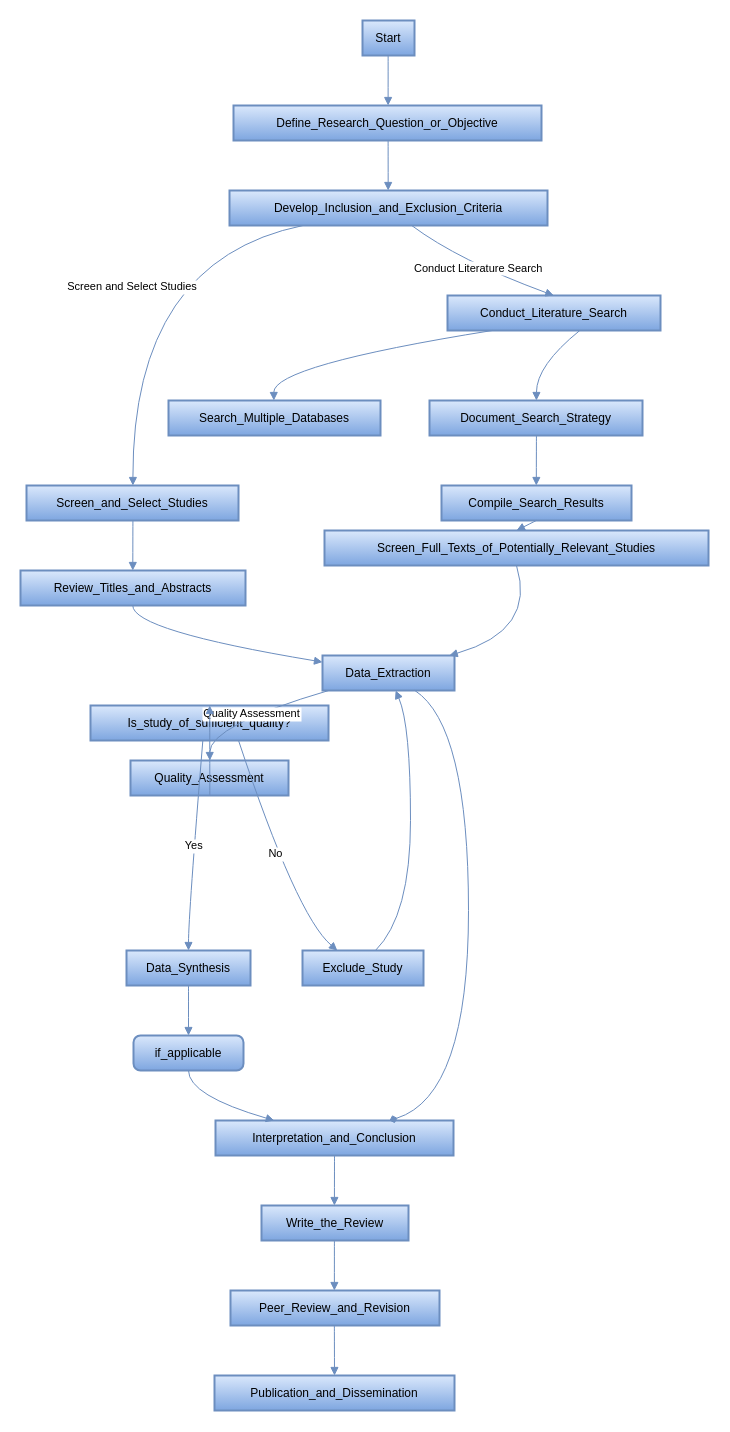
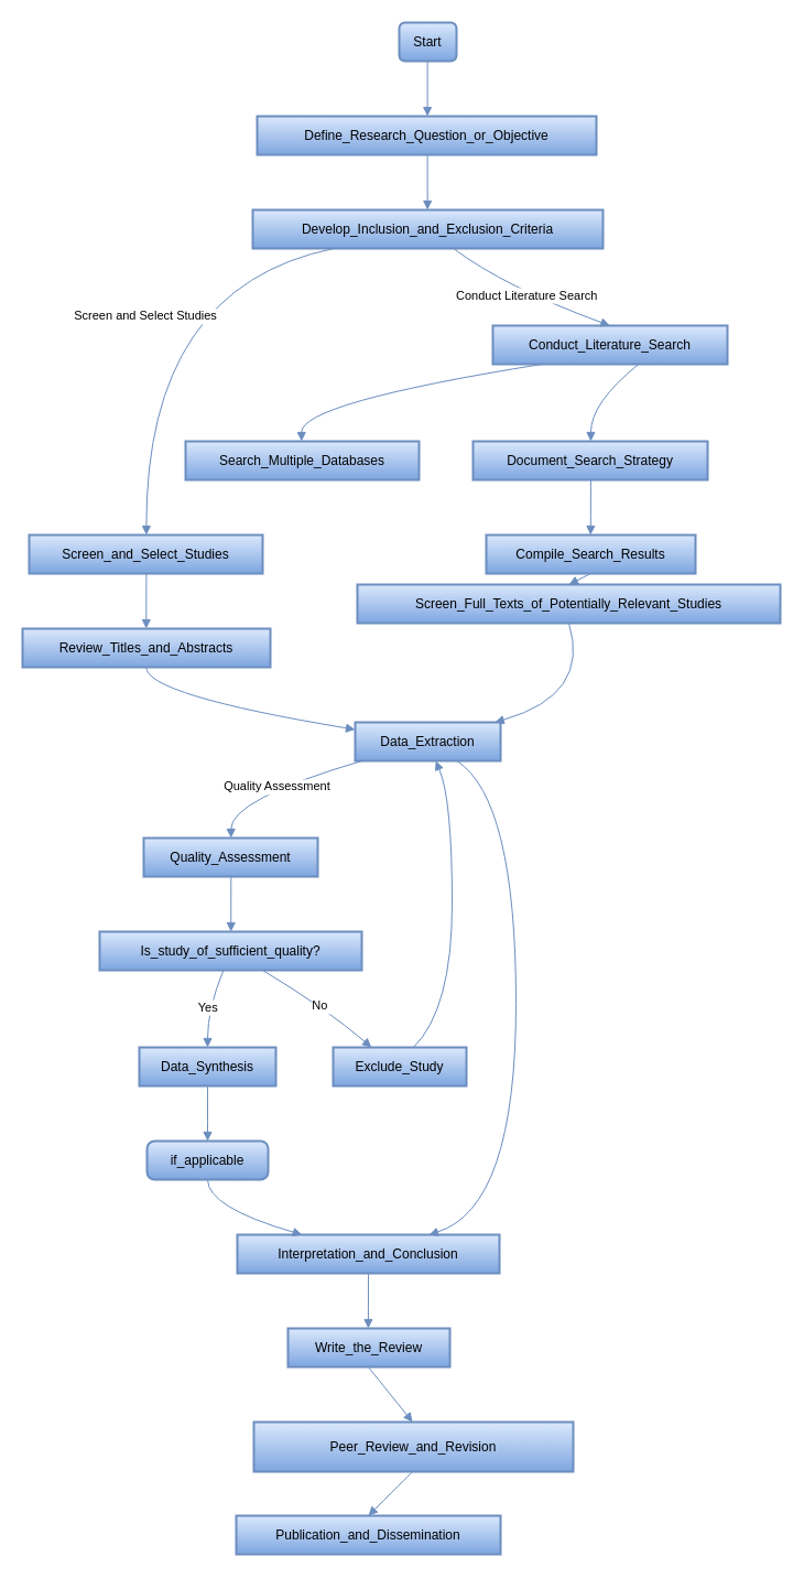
  <mxCell id="0" />
  <mxCell id="1" parent="0" />
- <mxCell id="2" value="Start" style="whiteSpace=wrap;strokeWidth=2;fillColor=#dae8fc;strokeColor=#6c8ebf;gradientColor=#7ea6e0;" vertex="1" parent="1"><mxGeometry x="362" y="20" width="52" height="35" as="geometry" /></mxCell>
+ <mxCell id="2" value="Start" style="whiteSpace=wrap;strokeWidth=2;fillColor=#dae8fc;strokeColor=#6c8ebf;gradientColor=#7ea6e0;rounded=1;" vertex="1" parent="1"><mxGeometry x="362" y="20" width="52" height="35" as="geometry" /></mxCell>
  <mxCell id="3" value="Define_Research_Question_or_Objective" style="whiteSpace=wrap;strokeWidth=2;fillColor=#dae8fc;strokeColor=#6c8ebf;gradientColor=#7ea6e0;" vertex="1" parent="1"><mxGeometry x="233" y="105" width="308" height="35" as="geometry" /></mxCell>
  <mxCell id="4" value="Develop_Inclusion_and_Exclusion_Criteria" style="whiteSpace=wrap;strokeWidth=2;fillColor=#dae8fc;strokeColor=#6c8ebf;gradientColor=#7ea6e0;" vertex="1" parent="1"><mxGeometry x="229" y="190" width="318" height="35" as="geometry" /></mxCell>
  <mxCell id="5" value="Conduct_Literature_Search" style="whiteSpace=wrap;strokeWidth=2;fillColor=#dae8fc;strokeColor=#6c8ebf;gradientColor=#7ea6e0;" vertex="1" parent="1"><mxGeometry x="447" y="295" width="213" height="35" as="geometry" /></mxCell>
  <mxCell id="6" value="Screen_and_Select_Studies" style="whiteSpace=wrap;strokeWidth=2;fillColor=#dae8fc;strokeColor=#6c8ebf;gradientColor=#7ea6e0;" vertex="1" parent="1"><mxGeometry x="26" y="485" width="212" height="35" as="geometry" /></mxCell>
  <mxCell id="7" value="Document_Search_Strategy" style="whiteSpace=wrap;strokeWidth=2;fillColor=#dae8fc;strokeColor=#6c8ebf;gradientColor=#7ea6e0;" vertex="1" parent="1"><mxGeometry x="429" y="400" width="213" height="35" as="geometry" /></mxCell>
  <mxCell id="8" value="Search_Multiple_Databases" style="whiteSpace=wrap;strokeWidth=2;fillColor=#dae8fc;strokeColor=#6c8ebf;gradientColor=#7ea6e0;" vertex="1" parent="1"><mxGeometry x="168" y="400" width="212" height="35" as="geometry" /></mxCell>
  <mxCell id="9" value="Compile_Search_Results" style="whiteSpace=wrap;strokeWidth=2;fillColor=#dae8fc;strokeColor=#6c8ebf;gradientColor=#7ea6e0;" vertex="1" parent="1"><mxGeometry x="441" y="485" width="190" height="35" as="geometry" /></mxCell>
  <mxCell id="10" value="Screen_Full_Texts_of_Potentially_Relevant_Studies" style="whiteSpace=wrap;strokeWidth=2;fillColor=#dae8fc;strokeColor=#6c8ebf;gradientColor=#7ea6e0;" vertex="1" parent="1"><mxGeometry x="324" y="530" width="384" height="35" as="geometry" /></mxCell>
  <mxCell id="11" value="Review_Titles_and_Abstracts" style="whiteSpace=wrap;strokeWidth=2;fillColor=#dae8fc;strokeColor=#6c8ebf;gradientColor=#7ea6e0;" vertex="1" parent="1"><mxGeometry x="20" y="570" width="225" height="35" as="geometry" /></mxCell>
  <mxCell id="12" value="Data_Extraction" style="whiteSpace=wrap;strokeWidth=2;fillColor=#dae8fc;strokeColor=#6c8ebf;gradientColor=#7ea6e0;" vertex="1" parent="1"><mxGeometry x="322" y="655" width="132" height="35" as="geometry" /></mxCell>
  <mxCell id="13" value="Quality_Assessment" style="whiteSpace=wrap;strokeWidth=2;fillColor=#dae8fc;strokeColor=#6c8ebf;gradientColor=#7ea6e0;" vertex="1" parent="1"><mxGeometry x="130" y="760" width="158" height="35" as="geometry" /></mxCell>
- <mxCell id="14" value="Is_study_of_sufficient_quality?" style="whiteSpace=wrap;strokeWidth=2;fillColor=#dae8fc;strokeColor=#6c8ebf;gradientColor=#7ea6e0;" vertex="1" parent="1"><mxGeometry x="90" y="705" width="238" height="35" as="geometry" /></mxCell>
+ <mxCell id="14" value="Is_study_of_sufficient_quality?" style="whiteSpace=wrap;strokeWidth=2;fillColor=#dae8fc;strokeColor=#6c8ebf;gradientColor=#7ea6e0;" vertex="1" parent="1"><mxGeometry x="90" y="845" width="238" height="35" as="geometry" /></mxCell>
  <mxCell id="15" value="Data_Synthesis" style="whiteSpace=wrap;strokeWidth=2;fillColor=#dae8fc;strokeColor=#6c8ebf;gradientColor=#7ea6e0;" vertex="1" parent="1"><mxGeometry x="126" y="950" width="124" height="35" as="geometry" /></mxCell>
  <mxCell id="16" value="Exclude_Study" style="whiteSpace=wrap;strokeWidth=2;fillColor=#dae8fc;strokeColor=#6c8ebf;gradientColor=#7ea6e0;" vertex="1" parent="1"><mxGeometry x="302" y="950" width="121" height="35" as="geometry" /></mxCell>
  <mxCell id="17" value="if_applicable" style="rounded=1;absoluteArcSize=1;arcSize=14;whiteSpace=wrap;strokeWidth=2;fillColor=#dae8fc;strokeColor=#6c8ebf;gradientColor=#7ea6e0;" vertex="1" parent="1"><mxGeometry x="133" y="1035" width="110" height="35" as="geometry" /></mxCell>
  <mxCell id="18" value="Interpretation_and_Conclusion" style="whiteSpace=wrap;strokeWidth=2;fillColor=#dae8fc;strokeColor=#6c8ebf;gradientColor=#7ea6e0;" vertex="1" parent="1"><mxGeometry x="215" y="1120" width="238" height="35" as="geometry" /></mxCell>
  <mxCell id="19" value="Write_the_Review" style="whiteSpace=wrap;strokeWidth=2;fillColor=#dae8fc;strokeColor=#6c8ebf;gradientColor=#7ea6e0;" vertex="1" parent="1"><mxGeometry x="261" y="1205" width="147" height="35" as="geometry" /></mxCell>
- <mxCell id="20" value="Peer_Review_and_Revision" style="whiteSpace=wrap;strokeWidth=2;fillColor=#dae8fc;strokeColor=#6c8ebf;gradientColor=#7ea6e0;" vertex="1" parent="1"><mxGeometry x="230" y="1290" width="209" height="35" as="geometry" /></mxCell>
+ <mxCell id="20" value="Peer_Review_and_Revision" style="whiteSpace=wrap;strokeWidth=2;fillColor=#dae8fc;strokeColor=#6c8ebf;gradientColor=#7ea6e0;" vertex="1" parent="1"><mxGeometry x="230" y="1290" width="290" height="45" as="geometry" /></mxCell>
  <mxCell id="21" value="Publication_and_Dissemination" style="whiteSpace=wrap;strokeWidth=2;fillColor=#dae8fc;strokeColor=#6c8ebf;gradientColor=#7ea6e0;" vertex="1" parent="1"><mxGeometry x="214" y="1375" width="240" height="35" as="geometry" /></mxCell>
  <mxCell id="22" value="" style="curved=1;startArrow=none;endArrow=block;exitX=0.493;exitY=1;entryX=0.502;entryY=0;rounded=0;fillColor=#dae8fc;strokeColor=#6c8ebf;gradientColor=#7ea6e0;" edge="1" parent="1" source="2" target="3"><mxGeometry relative="1" as="geometry"><Array as="points" /></mxGeometry></mxCell>
  <mxCell id="23" value="" style="curved=1;startArrow=none;endArrow=block;exitX=0.502;exitY=1;entryX=0.499;entryY=0;rounded=0;fillColor=#dae8fc;strokeColor=#6c8ebf;gradientColor=#7ea6e0;" edge="1" parent="1" source="3" target="4"><mxGeometry relative="1" as="geometry"><Array as="points" /></mxGeometry></mxCell>
  <mxCell id="24" value="Conduct Literature Search" style="curved=1;startArrow=none;endArrow=block;exitX=0.573;exitY=1;entryX=0.499;entryY=0;rounded=0;fillColor=#dae8fc;strokeColor=#6c8ebf;gradientColor=#7ea6e0;" edge="1" parent="1" source="4" target="5"><mxGeometry relative="1" as="geometry"><Array as="points"><mxPoint x="458" y="260" /></Array></mxGeometry></mxCell>
  <mxCell id="25" value="Screen and Select Studies" style="curved=1;startArrow=none;endArrow=block;exitX=0.231;exitY=1;entryX=0.502;entryY=0;rounded=0;fillColor=#dae8fc;strokeColor=#6c8ebf;gradientColor=#7ea6e0;" edge="1" parent="1" source="4" target="6"><mxGeometry relative="1" as="geometry"><Array as="points"><mxPoint x="132" y="260" /></Array></mxGeometry></mxCell>
  <mxCell id="26" value="" style="curved=1;startArrow=none;endArrow=block;exitX=0.621;exitY=1;entryX=0.502;entryY=0;rounded=0;fillColor=#dae8fc;strokeColor=#6c8ebf;gradientColor=#7ea6e0;" edge="1" parent="1" source="5" target="7"><mxGeometry relative="1" as="geometry"><Array as="points"><mxPoint x="536" y="365" /></Array></mxGeometry></mxCell>
  <mxCell id="27" value="" style="curved=1;startArrow=none;endArrow=block;exitX=0.21;exitY=1;entryX=0.497;entryY=0;rounded=0;fillColor=#dae8fc;strokeColor=#6c8ebf;gradientColor=#7ea6e0;" edge="1" parent="1" source="5" target="8"><mxGeometry relative="1" as="geometry"><Array as="points"><mxPoint x="273" y="365" /></Array></mxGeometry></mxCell>
  <mxCell id="28" value="" style="curved=1;startArrow=none;endArrow=block;exitX=0.502;exitY=1;entryX=0.499;entryY=0;rounded=0;fillColor=#dae8fc;strokeColor=#6c8ebf;gradientColor=#7ea6e0;" edge="1" parent="1" source="7" target="9"><mxGeometry relative="1" as="geometry"><Array as="points" /></mxGeometry></mxCell>
  <mxCell id="29" value="" style="curved=1;startArrow=none;endArrow=block;exitX=0.499;exitY=1;entryX=0.5;entryY=0;rounded=0;fillColor=#dae8fc;strokeColor=#6c8ebf;gradientColor=#7ea6e0;" edge="1" parent="1" source="9" target="10"><mxGeometry relative="1" as="geometry"><Array as="points" /></mxGeometry></mxCell>
  <mxCell id="30" value="" style="curved=1;startArrow=none;endArrow=block;exitX=0.502;exitY=1;entryX=0.499;entryY=0;rounded=0;fillColor=#dae8fc;strokeColor=#6c8ebf;gradientColor=#7ea6e0;" edge="1" parent="1" source="6" target="11"><mxGeometry relative="1" as="geometry"><Array as="points" /></mxGeometry></mxCell>
  <mxCell id="31" value="" style="curved=1;startArrow=none;endArrow=block;exitX=0.499;exitY=1;entryX=-0.003;entryY=0.186;rounded=0;fillColor=#dae8fc;strokeColor=#6c8ebf;gradientColor=#7ea6e0;" edge="1" parent="1" source="11" target="12"><mxGeometry relative="1" as="geometry"><Array as="points"><mxPoint x="132" y="630" /></Array></mxGeometry></mxCell>
  <mxCell id="32" value="" style="curved=1;startArrow=none;endArrow=block;exitX=0.5;exitY=1;entryX=0.96;entryY=0;rounded=0;fillColor=#dae8fc;strokeColor=#6c8ebf;gradientColor=#7ea6e0;" edge="1" parent="1" source="10" target="12"><mxGeometry relative="1" as="geometry"><Array as="points"><mxPoint x="536" y="630" /></Array></mxGeometry></mxCell>
  <mxCell id="33" value="Quality Assessment" style="curved=1;startArrow=none;endArrow=block;exitX=0.047;exitY=1;entryX=0.502;entryY=0;rounded=0;fillColor=#dae8fc;strokeColor=#6c8ebf;gradientColor=#7ea6e0;" edge="1" parent="1" source="12" target="13"><mxGeometry relative="1" as="geometry"><Array as="points"><mxPoint x="209" y="725" /></Array></mxGeometry></mxCell>
  <mxCell id="34" value="" style="curved=1;startArrow=none;endArrow=block;exitX=0.502;exitY=1;entryX=0.501;entryY=0;rounded=0;fillColor=#dae8fc;strokeColor=#6c8ebf;gradientColor=#7ea6e0;" edge="1" parent="1" source="13" target="14"><mxGeometry relative="1" as="geometry"><Array as="points" /></mxGeometry></mxCell>
  <mxCell id="35" value="Yes" style="curved=1;startArrow=none;endArrow=block;exitX=0.472;exitY=1;entryX=0.5;entryY=0;rounded=0;fillColor=#dae8fc;strokeColor=#6c8ebf;gradientColor=#7ea6e0;" edge="1" parent="1" source="14" target="15"><mxGeometry relative="1" as="geometry"><Array as="points"><mxPoint x="188" y="915" /></Array></mxGeometry></mxCell>
  <mxCell id="36" value="No" style="curved=1;startArrow=none;endArrow=block;exitX=0.622;exitY=1;entryX=0.288;entryY=0;rounded=0;fillColor=#dae8fc;strokeColor=#6c8ebf;gradientColor=#7ea6e0;" edge="1" parent="1" source="14" target="16"><mxGeometry relative="1" as="geometry"><Array as="points"><mxPoint x="296" y="915" /></Array></mxGeometry></mxCell>
  <mxCell id="37" value="" style="curved=1;startArrow=none;endArrow=block;exitX=0.5;exitY=1;entryX=0.5;entryY=0;rounded=0;fillColor=#dae8fc;strokeColor=#6c8ebf;gradientColor=#7ea6e0;" edge="1" parent="1" source="15" target="17"><mxGeometry relative="1" as="geometry"><Array as="points" /></mxGeometry></mxCell>
  <mxCell id="38" value="" style="curved=1;startArrow=none;endArrow=block;exitX=0.5;exitY=1;entryX=0.247;entryY=0;rounded=0;fillColor=#dae8fc;strokeColor=#6c8ebf;gradientColor=#7ea6e0;" edge="1" parent="1" source="17" target="18"><mxGeometry relative="1" as="geometry"><Array as="points"><mxPoint x="188" y="1095" /></Array></mxGeometry></mxCell>
  <mxCell id="39" value="" style="curved=1;startArrow=none;endArrow=block;exitX=0.5;exitY=1;entryX=0.496;entryY=0;rounded=0;fillColor=#dae8fc;strokeColor=#6c8ebf;gradientColor=#7ea6e0;" edge="1" parent="1" source="18" target="19"><mxGeometry relative="1" as="geometry"><Array as="points" /></mxGeometry></mxCell>
  <mxCell id="40" value="" style="curved=1;startArrow=none;endArrow=block;exitX=0.496;exitY=1;entryX=0.497;entryY=0;rounded=0;fillColor=#dae8fc;strokeColor=#6c8ebf;gradientColor=#7ea6e0;" edge="1" parent="1" source="19" target="20"><mxGeometry relative="1" as="geometry"><Array as="points" /></mxGeometry></mxCell>
  <mxCell id="41" value="" style="curved=1;startArrow=none;endArrow=block;exitX=0.497;exitY=1;entryX=0.5;entryY=0;rounded=0;fillColor=#dae8fc;strokeColor=#6c8ebf;gradientColor=#7ea6e0;" edge="1" parent="1" source="20" target="21"><mxGeometry relative="1" as="geometry"><Array as="points" /></mxGeometry></mxCell>
  <mxCell id="42" value="" style="curved=1;startArrow=none;endArrow=block;exitX=0.603;exitY=0;entryX=0.554;entryY=1;rounded=0;fillColor=#dae8fc;strokeColor=#6c8ebf;gradientColor=#7ea6e0;" edge="1" parent="1" source="16" target="12"><mxGeometry relative="1" as="geometry"><Array as="points"><mxPoint x="410" y="915" /><mxPoint x="410" y="725" /></Array></mxGeometry></mxCell>
- <mxCell id="43" value="" style="curved=1;startArrow=none;endArrow=diamond;exitX=0.7;exitY=1;entryX=0.731;entryY=0;rounded=0;fillColor=#dae8fc;strokeColor=#6c8ebf;gradientColor=#7ea6e0;" edge="1" parent="1" source="12" target="18"><mxGeometry relative="1" as="geometry"><Array as="points"><mxPoint x="468" y="725" /><mxPoint x="468" y="1095" /></Array></mxGeometry></mxCell>
+ <mxCell id="43" value="" style="curved=1;startArrow=none;endArrow=block;exitX=0.7;exitY=1;entryX=0.731;entryY=0;rounded=0;fillColor=#dae8fc;strokeColor=#6c8ebf;gradientColor=#7ea6e0;" edge="1" parent="1" source="12" target="18"><mxGeometry relative="1" as="geometry"><Array as="points"><mxPoint x="468" y="725" /><mxPoint x="468" y="1095" /></Array></mxGeometry></mxCell>
